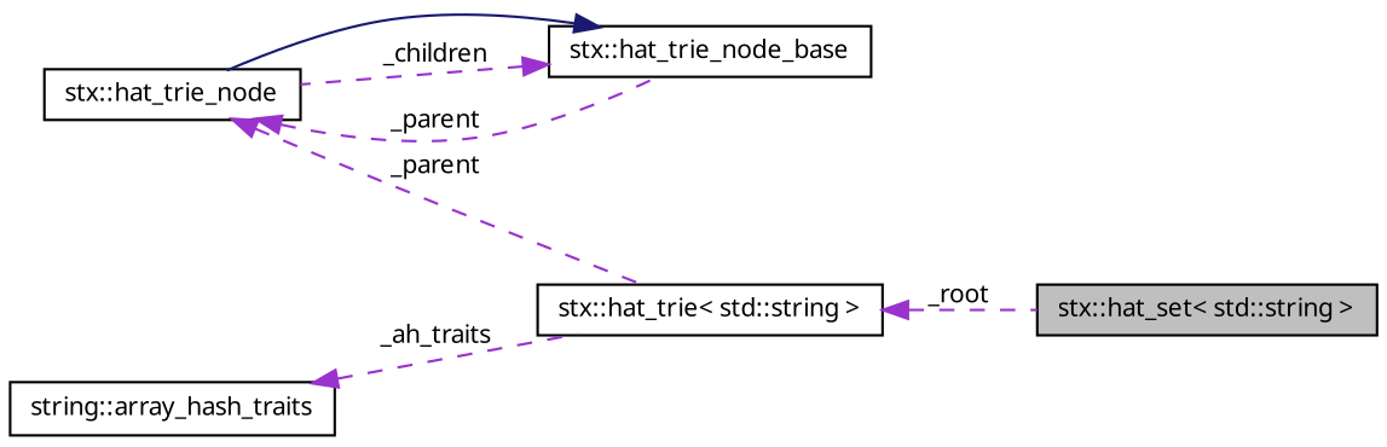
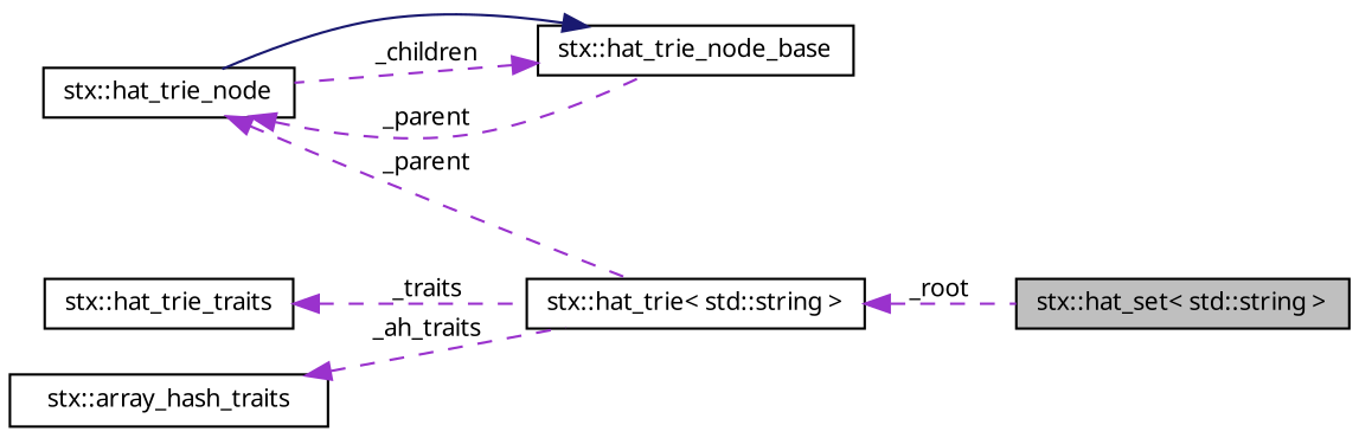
  digraph {
    rankdir=LR
    node [color=black fillcolor=white fontname="FreeSans.ttf" fontsize=10 shape=record style=filled]
    edge [color=darkorchid3 dir=back fontname="FreeSans.ttf" fontsize=10 labelfontname="FreeSans.ttf" labelfontsize=10 style=dashed]
    n1 [fillcolor=grey75 fontcolor=black height=0.2 label="stx::hat_set\< std::string \>" width=0.4]
    n2 [height=0.2 label="stx::hat_trie\< std::string \>" width=0.4]
+   n3 [height=0.2 label="stx::hat_trie_traits" width=0.4]
    n4 [height=0.2 label="stx::hat_trie_node" width=0.4]
    n5 [height=0.2 label="stx::hat_trie_node_base" width=0.4]
-   n6 [height=0.2 label="string::array_hash_traits" width=0.4]
+   n6 [height=0.2 label="stx::array_hash_traits" width=0.4]
    n2 -> n1 [label=_root]
+   n3 -> n2 [label=_traits]
    n4 -> n2 [label=_parent]
    n4 -> n5 [label=_parent]
    n5 -> n4 [color=midnightblue style=solid]
    n5 -> n4 [label=_children]
    n6 -> n2 [label=_ah_traits]
  }
